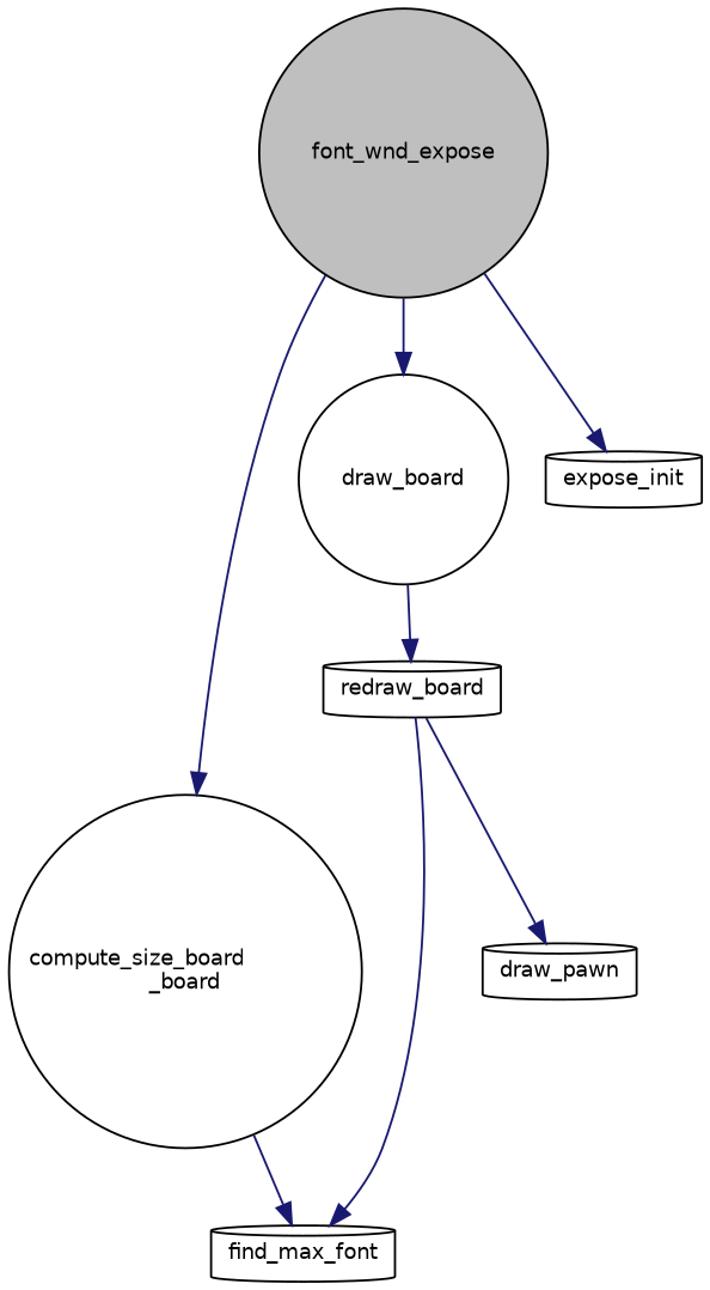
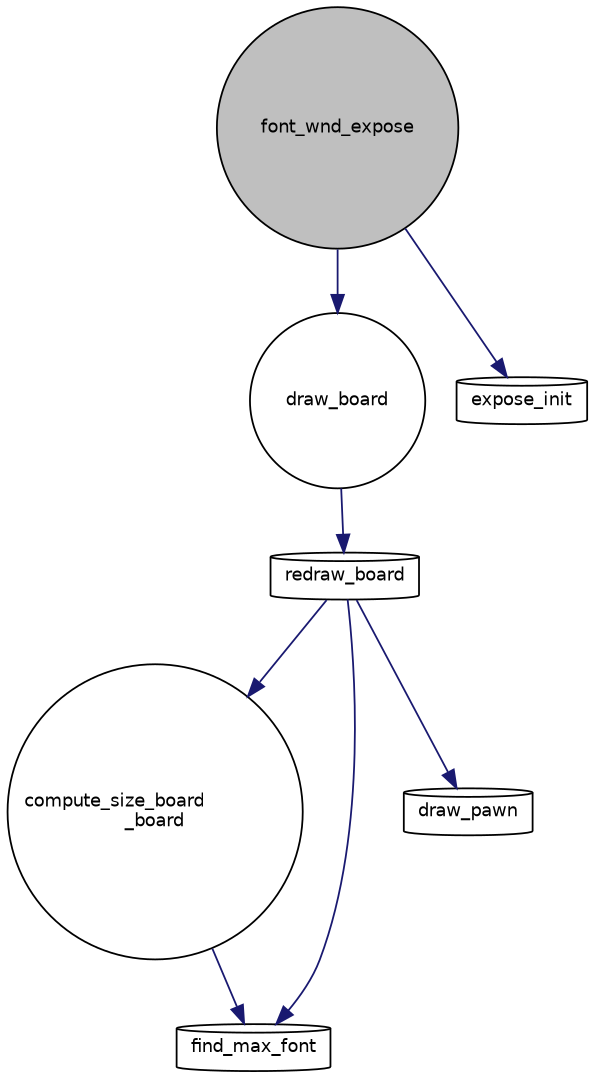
  digraph {
    rankdir=TB
    node [color=black fillcolor=white fontname=Helvetica fontsize=10 shape=cylinder style=filled]
    edge [color=midnightblue fontname=Helvetica fontsize=10 labelfontname=Helvetica labelfontsize=10 style=solid]
    n1 [fillcolor=grey75 fontcolor=black height=0.2 label=font_wnd_expose shape=circle width=0.4]
    n2 [height=0.2 label="compute_size_board\l_board" shape=circle width=0.4]
    n3 [height=0.2 label=draw_board shape=circle width=0.4]
    n4 [height=0.2 label=expose_init width=0.4]
    n5 [height=0.2 label=find_max_font width=0.4]
    n6 [height=0.2 label=redraw_board width=0.4]
    n7 [height=0.2 label=draw_pawn width=0.4]
-   n1 -> n2
+   n6 -> n2
    n1 -> n3
    n1 -> n4
    n2 -> n5
    n3 -> n6
    n6 -> n5
    n6 -> n7
  }
